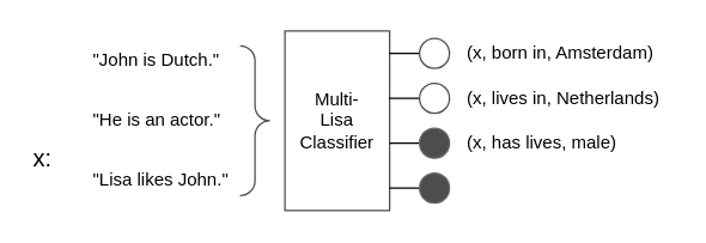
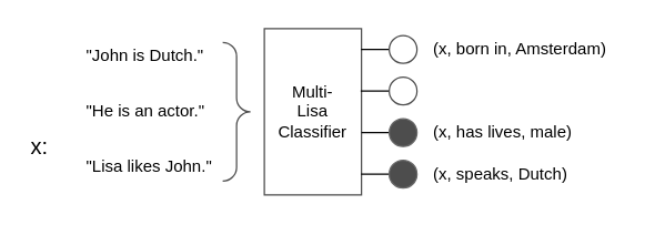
  <mxCell id="0" />
  <mxCell id="1" parent="0" />
  <mxCell id="2" value="&quot;John is Dutch.&quot;" style="text;html=1;strokeColor=none;fillColor=none;align=left;verticalAlign=middle;whiteSpace=wrap;rounded=0;" vertex="1" parent="1"><mxGeometry x="60" y="30" width="120" height="20" as="geometry" /></mxCell>
  <mxCell id="3" value="&quot;He is an actor.&quot;" style="text;html=1;strokeColor=none;fillColor=none;align=left;verticalAlign=middle;whiteSpace=wrap;rounded=0;" vertex="1" parent="1"><mxGeometry x="60" y="70" width="120" height="20" as="geometry" /></mxCell>
  <mxCell id="4" value="&quot;Lisa likes John.&quot;" style="text;html=1;strokeColor=none;fillColor=none;align=left;verticalAlign=middle;whiteSpace=wrap;rounded=0;" vertex="1" parent="1"><mxGeometry x="60" y="110" width="120" height="20" as="geometry" /></mxCell>
  <mxCell id="5" value="" style="labelPosition=right;align=left;strokeWidth=1;shape=mxgraph.mockup.markup.curlyBrace;html=1;shadow=0;dashed=0;direction=north;rotation=-180;strokeColor=#4D4D4D;" vertex="1" parent="1"><mxGeometry x="160" y="30" width="20" height="100" as="geometry" /></mxCell>
  <mxCell id="6" value="Multi-&lt;br&gt;Lisa Classifier" style="rounded=0;whiteSpace=wrap;html=1;strokeColor=#4D4D4D;align=center;" vertex="1" parent="1"><mxGeometry x="190" y="20" width="70" height="120" as="geometry" /></mxCell>
  <mxCell id="7" style="edgeStyle=orthogonalEdgeStyle;rounded=0;orthogonalLoop=1;jettySize=auto;html=1;exitX=0;exitY=0.5;exitDx=0;exitDy=0;entryX=0.995;entryY=0.121;entryDx=0;entryDy=0;entryPerimeter=0;endArrow=none;endFill=0;" edge="1" parent="1" source="8" target="6"><mxGeometry relative="1" as="geometry" /></mxCell>
  <mxCell id="8" value="" style="ellipse;whiteSpace=wrap;html=1;aspect=fixed;strokeColor=#4D4D4D;align=center;" vertex="1" parent="1"><mxGeometry x="280" y="25" width="20" height="20" as="geometry" /></mxCell>
  <mxCell id="9" style="edgeStyle=orthogonalEdgeStyle;rounded=0;orthogonalLoop=1;jettySize=auto;html=1;exitX=0;exitY=0.5;exitDx=0;exitDy=0;entryX=0.991;entryY=0.379;entryDx=0;entryDy=0;entryPerimeter=0;endArrow=none;endFill=0;" edge="1" parent="1" source="10" target="6"><mxGeometry relative="1" as="geometry" /></mxCell>
  <mxCell id="10" value="" style="ellipse;whiteSpace=wrap;html=1;aspect=fixed;strokeColor=#4D4D4D;align=center;" vertex="1" parent="1"><mxGeometry x="280" y="55" width="20" height="20" as="geometry" /></mxCell>
  <mxCell id="11" style="edgeStyle=orthogonalEdgeStyle;rounded=0;orthogonalLoop=1;jettySize=auto;html=1;exitX=0;exitY=0.5;exitDx=0;exitDy=0;entryX=1;entryY=0.627;entryDx=0;entryDy=0;entryPerimeter=0;endArrow=none;endFill=0;" edge="1" parent="1" source="12" target="6"><mxGeometry relative="1" as="geometry" /></mxCell>
  <mxCell id="12" value="" style="ellipse;whiteSpace=wrap;html=1;aspect=fixed;strokeColor=#666666;align=center;fontColor=#333333;fillColor=#4D4D4D;" vertex="1" parent="1"><mxGeometry x="280" y="85" width="20" height="20" as="geometry" /></mxCell>
  <mxCell id="13" style="edgeStyle=orthogonalEdgeStyle;rounded=0;orthogonalLoop=1;jettySize=auto;html=1;exitX=0;exitY=0.5;exitDx=0;exitDy=0;entryX=0.995;entryY=0.87;entryDx=0;entryDy=0;entryPerimeter=0;endArrow=none;endFill=0;" edge="1" parent="1" source="14" target="6"><mxGeometry relative="1" as="geometry" /></mxCell>
  <mxCell id="14" value="" style="ellipse;whiteSpace=wrap;html=1;aspect=fixed;strokeColor=#666666;align=center;fontColor=#333333;fillColor=#4D4D4D;" vertex="1" parent="1"><mxGeometry x="280" y="115" width="20" height="20" as="geometry" /></mxCell>
  <mxCell id="15" value="(x, born in, Amsterdam)" style="text;html=1;strokeColor=none;fillColor=none;align=left;verticalAlign=middle;whiteSpace=wrap;rounded=0;" vertex="1" parent="1"><mxGeometry x="310" y="25" width="140" height="20" as="geometry" /></mxCell>
- <mxCell id="16" value="(x, lives in, Netherlands)" style="text;html=1;strokeColor=none;fillColor=none;align=left;verticalAlign=middle;whiteSpace=wrap;rounded=0;" vertex="1" parent="1"><mxGeometry x="310" y="55" width="140" height="20" as="geometry" /></mxCell>
  <mxCell id="17" value="(x, has lives, male)" style="text;html=1;strokeColor=none;fillColor=none;align=left;verticalAlign=middle;whiteSpace=wrap;rounded=0;" vertex="1" parent="1"><mxGeometry x="310" y="85" width="140" height="20" as="geometry" /></mxCell>
+ <mxCell id="18" value="(x, speaks, Dutch)" style="text;html=1;strokeColor=none;fillColor=none;align=left;verticalAlign=middle;whiteSpace=wrap;rounded=0;" vertex="1" parent="1"><mxGeometry x="310" y="115" width="140" height="20" as="geometry" /></mxCell>
  <mxCell id="19" value="x:" style="text;html=1;strokeColor=none;fillColor=none;align=left;verticalAlign=middle;whiteSpace=wrap;rounded=0;fontSize=16;" vertex="1" parent="1"><mxGeometry x="20" y="95" width="20" height="20" as="geometry" /></mxCell>
